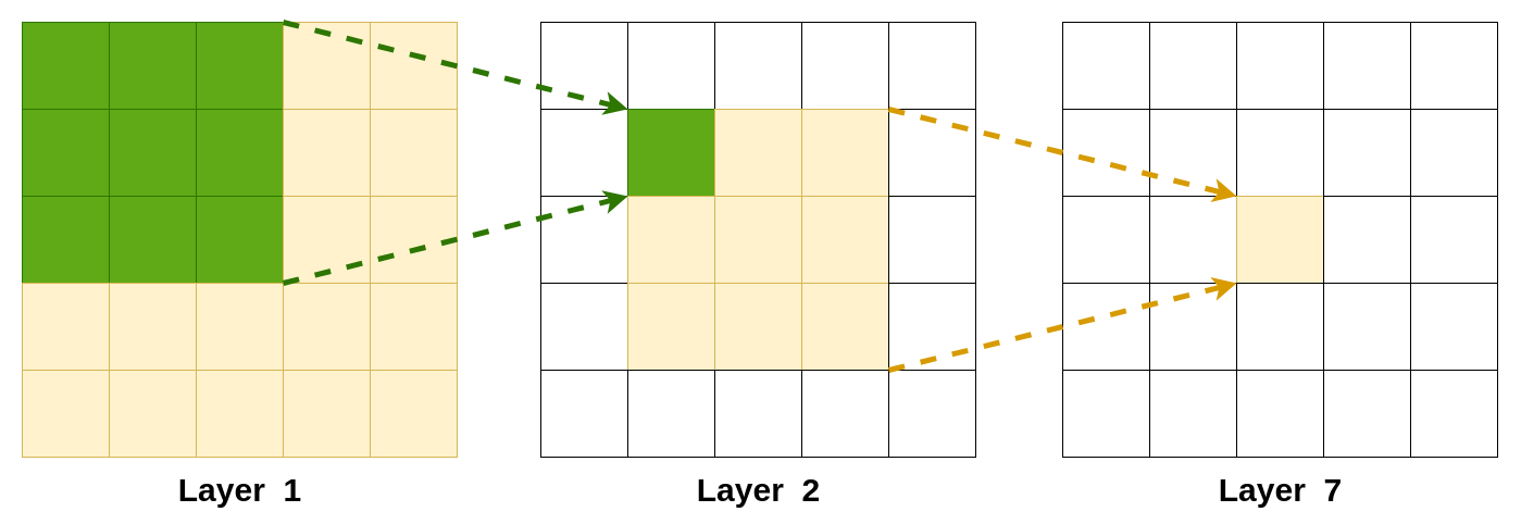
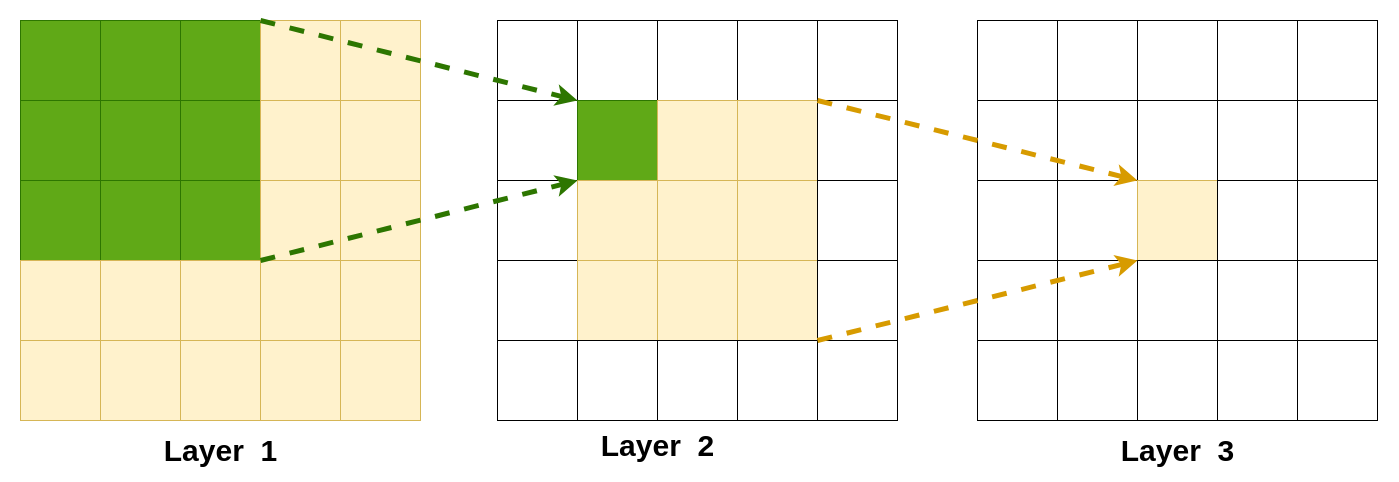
  <mxCell id="0" />
  <mxCell id="1" parent="0" />
  <mxCell id="2" value="" style="group;rotation=0;" vertex="1" connectable="0" parent="1"><mxGeometry x="20" y="20" width="400" height="440" as="geometry" /></mxCell>
  <mxCell id="3" value="" style="group;fillColor=#60a917;strokeColor=#2D7600;fontColor=#ffffff;rotation=0;" vertex="1" connectable="0" parent="2"><mxGeometry width="400" height="400" as="geometry" /></mxCell>
  <mxCell id="4" value="" style="group;fillColor=#fff2cc;strokeColor=#d6b656;rotation=0;" vertex="1" connectable="0" parent="3"><mxGeometry width="400" height="80" as="geometry" /></mxCell>
  <mxCell id="5" value="" style="whiteSpace=wrap;html=1;aspect=fixed;fillColor=#60a917;strokeColor=#2D7600;fontColor=#ffffff;rotation=0;" vertex="1" parent="4"><mxGeometry width="80" height="80" as="geometry" /></mxCell>
  <mxCell id="6" value="" style="whiteSpace=wrap;html=1;aspect=fixed;fillColor=#60a917;strokeColor=#2D7600;fontColor=#ffffff;rotation=0;" vertex="1" parent="4"><mxGeometry x="80" width="80" height="80" as="geometry" /></mxCell>
  <mxCell id="7" value="" style="whiteSpace=wrap;html=1;aspect=fixed;fillColor=#60a917;strokeColor=#2D7600;fontColor=#ffffff;rotation=0;" vertex="1" parent="4"><mxGeometry x="160" width="80" height="80" as="geometry" /></mxCell>
  <mxCell id="8" value="" style="whiteSpace=wrap;html=1;aspect=fixed;fillColor=#fff2cc;strokeColor=#d6b656;rotation=0;" vertex="1" parent="4"><mxGeometry x="240" width="80" height="80" as="geometry" /></mxCell>
  <mxCell id="9" value="" style="whiteSpace=wrap;html=1;aspect=fixed;fillColor=#fff2cc;strokeColor=#d6b656;rotation=0;" vertex="1" parent="4"><mxGeometry x="320" width="80" height="80" as="geometry" /></mxCell>
  <mxCell id="10" value="" style="group;fillColor=#fff2cc;strokeColor=#d6b656;rotation=0;" vertex="1" connectable="0" parent="3"><mxGeometry y="80" width="400" height="80" as="geometry" /></mxCell>
  <mxCell id="11" value="" style="whiteSpace=wrap;html=1;aspect=fixed;fillColor=#60a917;strokeColor=#2D7600;fontColor=#ffffff;rotation=0;" vertex="1" parent="10"><mxGeometry width="80" height="80" as="geometry" /></mxCell>
  <mxCell id="12" value="" style="whiteSpace=wrap;html=1;aspect=fixed;fillColor=#60a917;strokeColor=#2D7600;fontColor=#ffffff;rotation=0;" vertex="1" parent="10"><mxGeometry x="80" width="80" height="80" as="geometry" /></mxCell>
  <mxCell id="13" value="" style="whiteSpace=wrap;html=1;aspect=fixed;fillColor=#60a917;strokeColor=#2D7600;fontColor=#ffffff;rotation=0;" vertex="1" parent="10"><mxGeometry x="160" width="80" height="80" as="geometry" /></mxCell>
  <mxCell id="14" value="" style="whiteSpace=wrap;html=1;aspect=fixed;fillColor=#fff2cc;strokeColor=#d6b656;rotation=0;" vertex="1" parent="10"><mxGeometry x="240" width="80" height="80" as="geometry" /></mxCell>
  <mxCell id="15" value="" style="whiteSpace=wrap;html=1;aspect=fixed;fillColor=#fff2cc;strokeColor=#d6b656;rotation=0;" vertex="1" parent="10"><mxGeometry x="320" width="80" height="80" as="geometry" /></mxCell>
  <mxCell id="16" value="" style="group;fillColor=#fff2cc;strokeColor=#d6b656;rotation=0;" vertex="1" connectable="0" parent="3"><mxGeometry y="160" width="400" height="80" as="geometry" /></mxCell>
  <mxCell id="17" value="" style="whiteSpace=wrap;html=1;aspect=fixed;fillColor=#60a917;strokeColor=#2D7600;fontColor=#ffffff;rotation=0;" vertex="1" parent="16"><mxGeometry width="80" height="80" as="geometry" /></mxCell>
  <mxCell id="18" value="" style="whiteSpace=wrap;html=1;aspect=fixed;fillColor=#60a917;strokeColor=#2D7600;fontColor=#ffffff;rotation=0;" vertex="1" parent="16"><mxGeometry x="80" width="80" height="80" as="geometry" /></mxCell>
  <mxCell id="19" value="" style="whiteSpace=wrap;html=1;aspect=fixed;fillColor=#60a917;strokeColor=#2D7600;fontColor=#ffffff;rotation=0;" vertex="1" parent="16"><mxGeometry x="160" width="80" height="80" as="geometry" /></mxCell>
  <mxCell id="20" value="" style="whiteSpace=wrap;html=1;aspect=fixed;fillColor=#fff2cc;strokeColor=#d6b656;rotation=0;" vertex="1" parent="16"><mxGeometry x="240" width="80" height="80" as="geometry" /></mxCell>
  <mxCell id="21" value="" style="whiteSpace=wrap;html=1;aspect=fixed;fillColor=#fff2cc;strokeColor=#d6b656;rotation=0;" vertex="1" parent="16"><mxGeometry x="320" width="80" height="80" as="geometry" /></mxCell>
  <mxCell id="22" value="" style="group;fillColor=#fff2cc;strokeColor=#d6b656;rotation=0;" vertex="1" connectable="0" parent="3"><mxGeometry y="240" width="400" height="80" as="geometry" /></mxCell>
  <mxCell id="23" value="" style="whiteSpace=wrap;html=1;aspect=fixed;fillColor=#fff2cc;strokeColor=#d6b656;rotation=0;" vertex="1" parent="22"><mxGeometry width="80" height="80" as="geometry" /></mxCell>
  <mxCell id="24" value="" style="whiteSpace=wrap;html=1;aspect=fixed;fillColor=#fff2cc;strokeColor=#d6b656;rotation=0;" vertex="1" parent="22"><mxGeometry x="80" width="80" height="80" as="geometry" /></mxCell>
  <mxCell id="25" value="" style="whiteSpace=wrap;html=1;aspect=fixed;fillColor=#fff2cc;strokeColor=#d6b656;rotation=0;" vertex="1" parent="22"><mxGeometry x="160" width="80" height="80" as="geometry" /></mxCell>
  <mxCell id="26" value="" style="whiteSpace=wrap;html=1;aspect=fixed;fillColor=#fff2cc;strokeColor=#d6b656;rotation=0;" vertex="1" parent="22"><mxGeometry x="240" width="80" height="80" as="geometry" /></mxCell>
  <mxCell id="27" value="" style="whiteSpace=wrap;html=1;aspect=fixed;fillColor=#fff2cc;strokeColor=#d6b656;rotation=0;" vertex="1" parent="22"><mxGeometry x="320" width="80" height="80" as="geometry" /></mxCell>
  <mxCell id="28" value="" style="group;fillColor=#fff2cc;strokeColor=#d6b656;rotation=0;" vertex="1" connectable="0" parent="3"><mxGeometry y="320" width="400" height="80" as="geometry" /></mxCell>
  <mxCell id="29" value="" style="whiteSpace=wrap;html=1;aspect=fixed;fillColor=#fff2cc;strokeColor=#d6b656;rotation=0;" vertex="1" parent="28"><mxGeometry width="80" height="80" as="geometry" /></mxCell>
  <mxCell id="30" value="" style="whiteSpace=wrap;html=1;aspect=fixed;fillColor=#fff2cc;strokeColor=#d6b656;rotation=0;" vertex="1" parent="28"><mxGeometry x="80" width="80" height="80" as="geometry" /></mxCell>
  <mxCell id="31" value="" style="whiteSpace=wrap;html=1;aspect=fixed;fillColor=#fff2cc;strokeColor=#d6b656;rotation=0;" vertex="1" parent="28"><mxGeometry x="160" width="80" height="80" as="geometry" /></mxCell>
  <mxCell id="32" value="" style="whiteSpace=wrap;html=1;aspect=fixed;fillColor=#fff2cc;strokeColor=#d6b656;rotation=0;" vertex="1" parent="28"><mxGeometry x="240" width="80" height="80" as="geometry" /></mxCell>
  <mxCell id="33" value="" style="whiteSpace=wrap;html=1;aspect=fixed;fillColor=#fff2cc;strokeColor=#d6b656;rotation=0;" vertex="1" parent="28"><mxGeometry x="320" width="80" height="80" as="geometry" /></mxCell>
  <mxCell id="34" value="&lt;font style=&quot;font-size: 30px&quot;&gt;&lt;b&gt;Layer&amp;nbsp; 1&lt;/b&gt;&lt;/font&gt;" style="text;html=1;strokeColor=none;fillColor=none;align=center;verticalAlign=middle;whiteSpace=wrap;rounded=0;rotation=0;" vertex="1" parent="2"><mxGeometry x="131.5" y="420" width="137" height="20" as="geometry" /></mxCell>
  <mxCell id="35" value="" style="group" vertex="1" connectable="0" parent="1"><mxGeometry x="497" y="20" width="400" height="440" as="geometry" /></mxCell>
  <mxCell id="36" value="" style="group;fillColor=#fff2cc;strokeColor=#d6b656;" vertex="1" connectable="0" parent="35"><mxGeometry width="400" height="400" as="geometry" /></mxCell>
  <mxCell id="37" value="" style="group" vertex="1" connectable="0" parent="36"><mxGeometry width="400" height="80" as="geometry" /></mxCell>
  <mxCell id="38" value="" style="whiteSpace=wrap;html=1;aspect=fixed;" vertex="1" parent="37"><mxGeometry width="80" height="80" as="geometry" /></mxCell>
  <mxCell id="39" value="" style="whiteSpace=wrap;html=1;aspect=fixed;" vertex="1" parent="37"><mxGeometry x="80" width="80" height="80" as="geometry" /></mxCell>
  <mxCell id="40" value="" style="whiteSpace=wrap;html=1;aspect=fixed;" vertex="1" parent="37"><mxGeometry x="160" width="80" height="80" as="geometry" /></mxCell>
  <mxCell id="41" value="" style="whiteSpace=wrap;html=1;aspect=fixed;" vertex="1" parent="37"><mxGeometry x="240" width="80" height="80" as="geometry" /></mxCell>
  <mxCell id="42" value="" style="whiteSpace=wrap;html=1;aspect=fixed;" vertex="1" parent="37"><mxGeometry x="320" width="80" height="80" as="geometry" /></mxCell>
  <mxCell id="43" value="" style="group;fillColor=#fff2cc;strokeColor=#d6b656;" vertex="1" connectable="0" parent="36"><mxGeometry y="80" width="400" height="80" as="geometry" /></mxCell>
  <mxCell id="44" value="" style="whiteSpace=wrap;html=1;aspect=fixed;" vertex="1" parent="43"><mxGeometry width="80" height="80" as="geometry" /></mxCell>
  <mxCell id="45" value="" style="whiteSpace=wrap;html=1;aspect=fixed;fillColor=#60a917;strokeColor=#2D7600;fontColor=#ffffff;" vertex="1" parent="43"><mxGeometry x="80" width="80" height="80" as="geometry" /></mxCell>
  <mxCell id="46" value="" style="whiteSpace=wrap;html=1;aspect=fixed;fillColor=#fff2cc;strokeColor=#d6b656;" vertex="1" parent="43"><mxGeometry x="160" width="80" height="80" as="geometry" /></mxCell>
  <mxCell id="47" value="" style="whiteSpace=wrap;html=1;aspect=fixed;fillColor=#fff2cc;strokeColor=#d6b656;" vertex="1" parent="43"><mxGeometry x="240" width="80" height="80" as="geometry" /></mxCell>
  <mxCell id="48" value="" style="whiteSpace=wrap;html=1;aspect=fixed;" vertex="1" parent="43"><mxGeometry x="320" width="80" height="80" as="geometry" /></mxCell>
  <mxCell id="49" value="" style="group;fillColor=#fff2cc;strokeColor=#d6b656;" vertex="1" connectable="0" parent="36"><mxGeometry y="160" width="400" height="80" as="geometry" /></mxCell>
  <mxCell id="50" value="" style="whiteSpace=wrap;html=1;aspect=fixed;" vertex="1" parent="49"><mxGeometry width="80" height="80" as="geometry" /></mxCell>
  <mxCell id="51" value="" style="whiteSpace=wrap;html=1;aspect=fixed;fillColor=#fff2cc;strokeColor=#d6b656;" vertex="1" parent="49"><mxGeometry x="80" width="80" height="80" as="geometry" /></mxCell>
  <mxCell id="52" value="" style="whiteSpace=wrap;html=1;aspect=fixed;fillColor=#fff2cc;strokeColor=#d6b656;" vertex="1" parent="49"><mxGeometry x="160" width="80" height="80" as="geometry" /></mxCell>
  <mxCell id="53" value="" style="whiteSpace=wrap;html=1;aspect=fixed;fillColor=#fff2cc;strokeColor=#d6b656;" vertex="1" parent="49"><mxGeometry x="240" width="80" height="80" as="geometry" /></mxCell>
  <mxCell id="54" value="" style="whiteSpace=wrap;html=1;aspect=fixed;" vertex="1" parent="49"><mxGeometry x="320" width="80" height="80" as="geometry" /></mxCell>
  <mxCell id="55" value="" style="group" vertex="1" connectable="0" parent="36"><mxGeometry y="240" width="400" height="80" as="geometry" /></mxCell>
  <mxCell id="56" value="" style="whiteSpace=wrap;html=1;aspect=fixed;" vertex="1" parent="55"><mxGeometry width="80" height="80" as="geometry" /></mxCell>
  <mxCell id="57" value="" style="whiteSpace=wrap;html=1;aspect=fixed;fillColor=#fff2cc;strokeColor=#d6b656;" vertex="1" parent="55"><mxGeometry x="80" width="80" height="80" as="geometry" /></mxCell>
  <mxCell id="58" value="" style="whiteSpace=wrap;html=1;aspect=fixed;fillColor=#fff2cc;strokeColor=#d6b656;" vertex="1" parent="55"><mxGeometry x="160" width="80" height="80" as="geometry" /></mxCell>
  <mxCell id="59" value="" style="whiteSpace=wrap;html=1;aspect=fixed;fillColor=#fff2cc;strokeColor=#d6b656;" vertex="1" parent="55"><mxGeometry x="240" width="80" height="80" as="geometry" /></mxCell>
  <mxCell id="60" value="" style="whiteSpace=wrap;html=1;aspect=fixed;" vertex="1" parent="55"><mxGeometry x="320" width="80" height="80" as="geometry" /></mxCell>
  <mxCell id="61" value="" style="group" vertex="1" connectable="0" parent="36"><mxGeometry y="320" width="400" height="80" as="geometry" /></mxCell>
  <mxCell id="62" value="" style="whiteSpace=wrap;html=1;aspect=fixed;" vertex="1" parent="61"><mxGeometry width="80" height="80" as="geometry" /></mxCell>
  <mxCell id="63" value="" style="whiteSpace=wrap;html=1;aspect=fixed;" vertex="1" parent="61"><mxGeometry x="80" width="80" height="80" as="geometry" /></mxCell>
  <mxCell id="64" value="" style="whiteSpace=wrap;html=1;aspect=fixed;" vertex="1" parent="61"><mxGeometry x="160" width="80" height="80" as="geometry" /></mxCell>
  <mxCell id="65" value="" style="whiteSpace=wrap;html=1;aspect=fixed;" vertex="1" parent="61"><mxGeometry x="240" width="80" height="80" as="geometry" /></mxCell>
  <mxCell id="66" value="" style="whiteSpace=wrap;html=1;aspect=fixed;" vertex="1" parent="61"><mxGeometry x="320" width="80" height="80" as="geometry" /></mxCell>
- <mxCell id="67" value="&lt;font style=&quot;font-size: 30px&quot;&gt;&lt;b&gt;Layer&amp;nbsp; 2&lt;/b&gt;&lt;/font&gt;" style="text;html=1;strokeColor=none;fillColor=none;align=center;verticalAlign=middle;whiteSpace=wrap;rounded=0;" vertex="1" parent="35"><mxGeometry x="131.5" y="420" width="137" height="20" as="geometry" /></mxCell>
+ <mxCell id="67" value="&lt;font style=&quot;font-size: 30px&quot;&gt;&lt;b&gt;Layer&amp;nbsp; 2&lt;/b&gt;&lt;/font&gt;" style="text;html=1;strokeColor=none;fillColor=none;align=center;verticalAlign=middle;whiteSpace=wrap;rounded=0;" vertex="1" parent="35"><mxGeometry x="91.5" y="415" width="137" height="20" as="geometry" /></mxCell>
  <mxCell id="68" value="" style="group" vertex="1" connectable="0" parent="1"><mxGeometry x="977" y="20" width="400" height="440" as="geometry" /></mxCell>
  <mxCell id="69" value="" style="group;fillColor=#fff2cc;strokeColor=#d6b656;" vertex="1" connectable="0" parent="68"><mxGeometry width="400" height="400" as="geometry" /></mxCell>
  <mxCell id="70" value="" style="group" vertex="1" connectable="0" parent="69"><mxGeometry width="400" height="80" as="geometry" /></mxCell>
  <mxCell id="71" value="" style="whiteSpace=wrap;html=1;aspect=fixed;" vertex="1" parent="70"><mxGeometry width="80" height="80" as="geometry" /></mxCell>
  <mxCell id="72" value="" style="whiteSpace=wrap;html=1;aspect=fixed;" vertex="1" parent="70"><mxGeometry x="80" width="80" height="80" as="geometry" /></mxCell>
  <mxCell id="73" value="" style="whiteSpace=wrap;html=1;aspect=fixed;" vertex="1" parent="70"><mxGeometry x="160" width="80" height="80" as="geometry" /></mxCell>
  <mxCell id="74" value="" style="whiteSpace=wrap;html=1;aspect=fixed;" vertex="1" parent="70"><mxGeometry x="240" width="80" height="80" as="geometry" /></mxCell>
  <mxCell id="75" value="" style="whiteSpace=wrap;html=1;aspect=fixed;" vertex="1" parent="70"><mxGeometry x="320" width="80" height="80" as="geometry" /></mxCell>
  <mxCell id="76" value="" style="group;fillColor=#fff2cc;strokeColor=#d6b656;" vertex="1" connectable="0" parent="69"><mxGeometry y="80" width="400" height="80" as="geometry" /></mxCell>
  <mxCell id="77" value="" style="whiteSpace=wrap;html=1;aspect=fixed;" vertex="1" parent="76"><mxGeometry width="80" height="80" as="geometry" /></mxCell>
  <mxCell id="78" value="" style="whiteSpace=wrap;html=1;aspect=fixed;" vertex="1" parent="76"><mxGeometry x="80" width="80" height="80" as="geometry" /></mxCell>
  <mxCell id="79" value="" style="whiteSpace=wrap;html=1;aspect=fixed;" vertex="1" parent="76"><mxGeometry x="160" width="80" height="80" as="geometry" /></mxCell>
  <mxCell id="80" value="" style="whiteSpace=wrap;html=1;aspect=fixed;" vertex="1" parent="76"><mxGeometry x="240" width="80" height="80" as="geometry" /></mxCell>
  <mxCell id="81" value="" style="whiteSpace=wrap;html=1;aspect=fixed;" vertex="1" parent="76"><mxGeometry x="320" width="80" height="80" as="geometry" /></mxCell>
  <mxCell id="82" value="" style="group;fillColor=#fff2cc;strokeColor=#d6b656;" vertex="1" connectable="0" parent="69"><mxGeometry y="160" width="400" height="80" as="geometry" /></mxCell>
  <mxCell id="83" value="" style="whiteSpace=wrap;html=1;aspect=fixed;" vertex="1" parent="82"><mxGeometry width="80" height="80" as="geometry" /></mxCell>
  <mxCell id="84" value="" style="whiteSpace=wrap;html=1;aspect=fixed;" vertex="1" parent="82"><mxGeometry x="80" width="80" height="80" as="geometry" /></mxCell>
  <mxCell id="85" value="" style="whiteSpace=wrap;html=1;aspect=fixed;fillColor=#fff2cc;strokeColor=#d6b656;" vertex="1" parent="82"><mxGeometry x="160" width="80" height="80" as="geometry" /></mxCell>
  <mxCell id="86" value="" style="whiteSpace=wrap;html=1;aspect=fixed;" vertex="1" parent="82"><mxGeometry x="240" width="80" height="80" as="geometry" /></mxCell>
  <mxCell id="87" value="" style="whiteSpace=wrap;html=1;aspect=fixed;" vertex="1" parent="82"><mxGeometry x="320" width="80" height="80" as="geometry" /></mxCell>
  <mxCell id="88" value="" style="group" vertex="1" connectable="0" parent="69"><mxGeometry y="240" width="400" height="80" as="geometry" /></mxCell>
  <mxCell id="89" value="" style="whiteSpace=wrap;html=1;aspect=fixed;" vertex="1" parent="88"><mxGeometry width="80" height="80" as="geometry" /></mxCell>
  <mxCell id="90" value="" style="whiteSpace=wrap;html=1;aspect=fixed;" vertex="1" parent="88"><mxGeometry x="80" width="80" height="80" as="geometry" /></mxCell>
  <mxCell id="91" value="" style="whiteSpace=wrap;html=1;aspect=fixed;" vertex="1" parent="88"><mxGeometry x="160" width="80" height="80" as="geometry" /></mxCell>
  <mxCell id="92" value="" style="whiteSpace=wrap;html=1;aspect=fixed;" vertex="1" parent="88"><mxGeometry x="240" width="80" height="80" as="geometry" /></mxCell>
  <mxCell id="93" value="" style="whiteSpace=wrap;html=1;aspect=fixed;" vertex="1" parent="88"><mxGeometry x="320" width="80" height="80" as="geometry" /></mxCell>
  <mxCell id="94" value="" style="group" vertex="1" connectable="0" parent="69"><mxGeometry y="320" width="400" height="80" as="geometry" /></mxCell>
  <mxCell id="95" value="" style="whiteSpace=wrap;html=1;aspect=fixed;" vertex="1" parent="94"><mxGeometry width="80" height="80" as="geometry" /></mxCell>
  <mxCell id="96" value="" style="whiteSpace=wrap;html=1;aspect=fixed;" vertex="1" parent="94"><mxGeometry x="80" width="80" height="80" as="geometry" /></mxCell>
  <mxCell id="97" value="" style="whiteSpace=wrap;html=1;aspect=fixed;" vertex="1" parent="94"><mxGeometry x="160" width="80" height="80" as="geometry" /></mxCell>
  <mxCell id="98" value="" style="whiteSpace=wrap;html=1;aspect=fixed;" vertex="1" parent="94"><mxGeometry x="240" width="80" height="80" as="geometry" /></mxCell>
  <mxCell id="99" value="" style="whiteSpace=wrap;html=1;aspect=fixed;" vertex="1" parent="94"><mxGeometry x="320" width="80" height="80" as="geometry" /></mxCell>
- <mxCell id="100" value="&lt;font style=&quot;font-size: 30px&quot;&gt;&lt;b&gt;Layer&amp;nbsp; 7&lt;/b&gt;&lt;/font&gt;" style="text;html=1;strokeColor=none;fillColor=none;align=center;verticalAlign=middle;whiteSpace=wrap;rounded=0;" vertex="1" parent="68"><mxGeometry x="131.5" y="420" width="137" height="20" as="geometry" /></mxCell>
+ <mxCell id="100" value="&lt;font style=&quot;font-size: 30px&quot;&gt;&lt;b&gt;Layer&amp;nbsp; 3&lt;/b&gt;&lt;/font&gt;" style="text;html=1;strokeColor=none;fillColor=none;align=center;verticalAlign=middle;whiteSpace=wrap;rounded=0;" vertex="1" parent="68"><mxGeometry x="131.5" y="420" width="137" height="20" as="geometry" /></mxCell>
  <mxCell id="101" style="rounded=0;orthogonalLoop=1;jettySize=auto;html=1;exitX=1;exitY=0;exitDx=0;exitDy=0;entryX=1;entryY=0;entryDx=0;entryDy=0;dashed=1;strokeWidth=5;fillColor=#60a917;strokeColor=#2D7600;" edge="1" parent="1" source="7" target="44"><mxGeometry relative="1" as="geometry" /></mxCell>
  <mxCell id="102" style="edgeStyle=none;rounded=0;orthogonalLoop=1;jettySize=auto;html=1;exitX=0;exitY=1;exitDx=0;exitDy=0;entryX=1;entryY=0;entryDx=0;entryDy=0;dashed=1;strokeWidth=5;fillColor=#60a917;strokeColor=#2D7600;" edge="1" parent="1" source="20" target="50"><mxGeometry relative="1" as="geometry" /></mxCell>
  <mxCell id="103" style="edgeStyle=none;rounded=0;orthogonalLoop=1;jettySize=auto;html=1;exitX=1;exitY=0;exitDx=0;exitDy=0;entryX=1;entryY=1;entryDx=0;entryDy=0;dashed=1;strokeWidth=5;fillColor=#ffe6cc;strokeColor=#d79b00;" edge="1" parent="1" source="47" target="78"><mxGeometry relative="1" as="geometry" /></mxCell>
  <mxCell id="104" style="edgeStyle=none;rounded=0;orthogonalLoop=1;jettySize=auto;html=1;exitX=1;exitY=1;exitDx=0;exitDy=0;entryX=1;entryY=0;entryDx=0;entryDy=0;dashed=1;strokeWidth=5;fillColor=#ffe6cc;strokeColor=#d79b00;" edge="1" parent="1" source="59" target="90"><mxGeometry relative="1" as="geometry" /></mxCell>
